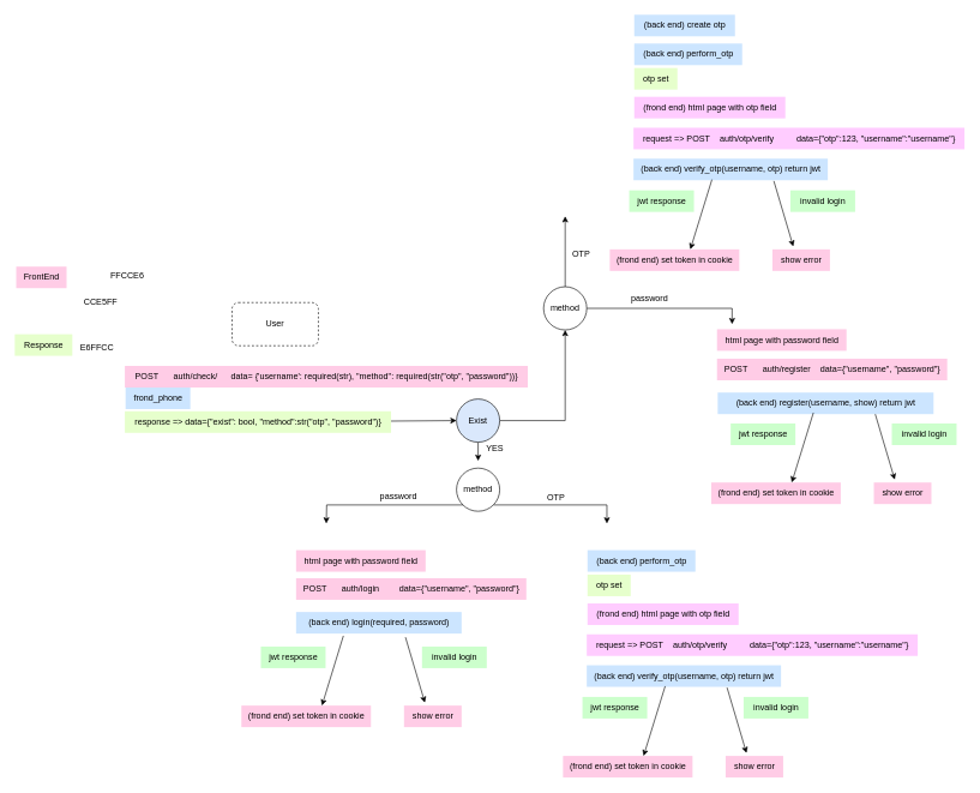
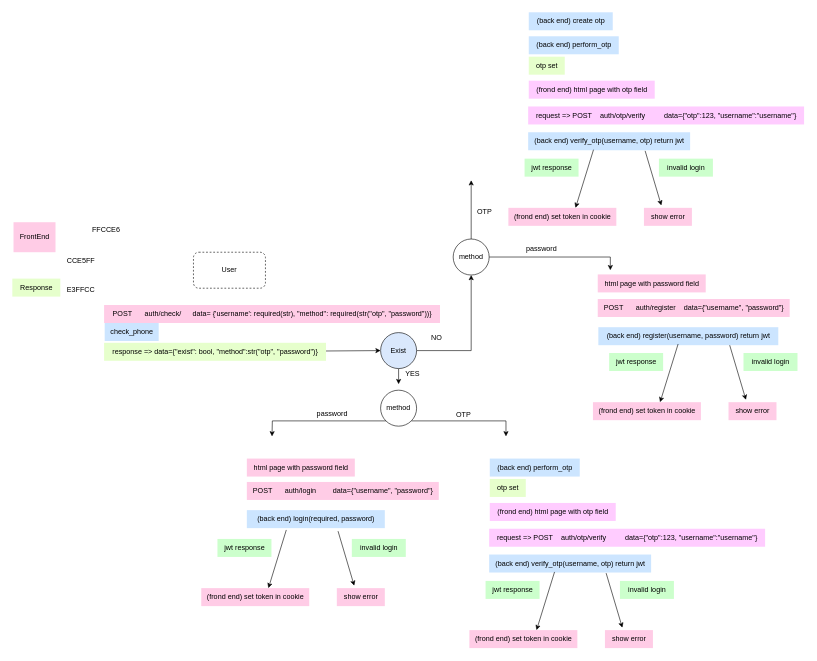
  <mxCell id="0" />
  <mxCell id="1" parent="0" />
  <mxCell id="2" value="User" style="rounded=1;whiteSpace=wrap;html=1;dashed=1;" vertex="1" parent="1"><mxGeometry x="322" y="420" width="120" height="60" as="geometry" /></mxCell>
  <mxCell id="3" style="edgeStyle=orthogonalEdgeStyle;rounded=0;orthogonalLoop=1;jettySize=auto;html=1;exitX=1;exitY=0.5;exitDx=0;exitDy=0;entryX=0.5;entryY=1;entryDx=0;entryDy=0;" edge="1" parent="1" source="5" target="24"><mxGeometry relative="1" as="geometry"><mxPoint x="947" y="470" as="targetPoint" /></mxGeometry></mxCell>
  <mxCell id="4" style="edgeStyle=orthogonalEdgeStyle;rounded=0;orthogonalLoop=1;jettySize=auto;html=1;" edge="1" parent="1" source="5"><mxGeometry relative="1" as="geometry"><mxPoint x="664" y="640" as="targetPoint" /></mxGeometry></mxCell>
  <mxCell id="5" value="Exist" style="ellipse;whiteSpace=wrap;html=1;fillColor=#dae8fc;" vertex="1" parent="1"><mxGeometry x="634" y="554" width="60" height="60" as="geometry" /></mxCell>
  <mxCell id="6" value="POST&lt;span style=&quot;white-space: pre;&quot;&gt;&#09;&lt;/span&gt;auth/check/ &lt;span style=&quot;white-space: pre;&quot;&gt;&#09;&lt;/span&gt;data= {'username': required(str), &quot;method&quot;: required(str(&quot;otp&quot;, &quot;password&quot;))}" style="text;html=1;align=center;verticalAlign=middle;resizable=0;points=[];autosize=1;strokeColor=none;fillColor=#FFCCE6;" vertex="1" parent="1"><mxGeometry x="173" y="508" width="560" height="30" as="geometry" /></mxCell>
  <mxCell id="7" value="(back end) perform_otp" style="text;html=1;align=center;verticalAlign=middle;resizable=0;points=[];autosize=1;strokeColor=none;fillColor=#CCE5FF;" vertex="1" parent="1"><mxGeometry x="816" y="764" width="150" height="30" as="geometry" /></mxCell>
  <mxCell id="8" value="html page with password field" style="text;html=1;align=center;verticalAlign=middle;resizable=0;points=[];autosize=1;strokeColor=none;fillColor=#FFCCE6;" vertex="1" parent="1"><mxGeometry x="411" y="764" width="180" height="30" as="geometry" /></mxCell>
  <mxCell id="9" value="(frond end) html page with otp field" style="text;html=1;align=center;verticalAlign=middle;resizable=0;points=[];autosize=1;strokeColor=none;fillColor=#FFCCFF;" vertex="1" parent="1"><mxGeometry x="816" y="838" width="210" height="30" as="geometry" /></mxCell>
  <mxCell id="10" value="POST &lt;span style=&quot;white-space: pre;&quot;&gt;&#09;&lt;/span&gt;auth/login&amp;nbsp;&lt;span style=&quot;white-space: pre;&quot;&gt;&#09;&lt;/span&gt;data={&quot;username&quot;, &quot;password&quot;}" style="text;html=1;align=center;verticalAlign=middle;resizable=0;points=[];autosize=1;strokeColor=none;fillColor=#FFCCE6;" vertex="1" parent="1"><mxGeometry x="411" y="803" width="320" height="30" as="geometry" /></mxCell>
  <mxCell id="11" value="request =&amp;gt; POST&lt;span style=&quot;white-space: pre;&quot;&gt;&#09;&lt;/span&gt;auth/otp/verify&amp;nbsp;&lt;span style=&quot;white-space: pre;&quot;&gt;&#09;&lt;/span&gt;data={&quot;otp&quot;:123, &quot;username&quot;:&quot;username&quot;}" style="text;html=1;align=center;verticalAlign=middle;resizable=0;points=[];autosize=1;strokeColor=none;fillColor=#FFCCFF;" vertex="1" parent="1"><mxGeometry x="815" y="881" width="460" height="30" as="geometry" /></mxCell>
- <mxCell id="12" value="FrontEnd" style="text;html=1;align=center;verticalAlign=middle;resizable=0;points=[];autosize=1;strokeColor=none;fillColor=#FFCCE6;" vertex="1" parent="1"><mxGeometry x="22" y="370" width="70" height="30" as="geometry" /></mxCell>
+ <mxCell id="12" value="FrontEnd" style="text;html=1;align=center;verticalAlign=middle;resizable=0;points=[];autosize=1;strokeColor=none;fillColor=#FFCCE6;" vertex="1" parent="1"><mxGeometry x="22" y="370" width="70" height="50" as="geometry" /></mxCell>
  <mxCell id="13" value="response =&amp;gt; data={&quot;exist&quot;: bool, &quot;method&quot;:str(&quot;otp&quot;, &quot;password&quot;)}" style="text;html=1;align=center;verticalAlign=middle;resizable=0;points=[];autosize=1;strokeColor=none;fillColor=#E6FFCC;" vertex="1" parent="1"><mxGeometry x="173" y="571" width="370" height="30" as="geometry" /></mxCell>
  <mxCell id="14" value="" style="endArrow=classic;html=1;rounded=0;entryX=0;entryY=0.5;entryDx=0;entryDy=0;" edge="1" parent="1" source="13" target="5"><mxGeometry width="50" height="50" relative="1" as="geometry"><mxPoint x="457" y="640" as="sourcePoint" /><mxPoint x="507" y="590" as="targetPoint" /></mxGeometry></mxCell>
+ <mxCell id="15" value="NO" style="text;html=1;align=center;verticalAlign=middle;resizable=0;points=[];autosize=1;strokeColor=none;fillColor=none;" vertex="1" parent="1"><mxGeometry x="707" y="548" width="40" height="30" as="geometry" /></mxCell>
  <mxCell id="16" value="YES" style="text;html=1;align=center;verticalAlign=middle;resizable=0;points=[];autosize=1;strokeColor=none;fillColor=none;" vertex="1" parent="1"><mxGeometry x="662" y="608" width="50" height="30" as="geometry" /></mxCell>
  <mxCell id="17" style="edgeStyle=orthogonalEdgeStyle;rounded=0;orthogonalLoop=1;jettySize=auto;html=1;exitX=1;exitY=1;exitDx=0;exitDy=0;" edge="1" parent="1" source="18"><mxGeometry relative="1" as="geometry"><mxPoint x="843" y="727" as="targetPoint" /><Array as="points"><mxPoint x="843" y="701" /></Array></mxGeometry></mxCell>
  <mxCell id="18" value="method" style="ellipse;whiteSpace=wrap;html=1;aspect=fixed;" vertex="1" parent="1"><mxGeometry x="634" y="650" width="60" height="60" as="geometry" /></mxCell>
  <mxCell id="19" style="edgeStyle=orthogonalEdgeStyle;rounded=0;orthogonalLoop=1;jettySize=auto;html=1;exitX=0;exitY=1;exitDx=0;exitDy=0;entryX=0.514;entryY=-0.1;entryDx=0;entryDy=0;entryPerimeter=0;" edge="1" parent="1" source="18"><mxGeometry relative="1" as="geometry"><mxPoint x="452.98" y="727" as="targetPoint" /></mxGeometry></mxCell>
  <mxCell id="20" value="OTP" style="text;html=1;align=center;verticalAlign=middle;resizable=0;points=[];autosize=1;strokeColor=none;fillColor=none;" vertex="1" parent="1"><mxGeometry x="747" y="677" width="50" height="30" as="geometry" /></mxCell>
  <mxCell id="21" value="password" style="text;html=1;align=center;verticalAlign=middle;resizable=0;points=[];autosize=1;strokeColor=none;fillColor=none;" vertex="1" parent="1"><mxGeometry x="518" y="674" width="70" height="30" as="geometry" /></mxCell>
  <mxCell id="22" style="edgeStyle=orthogonalEdgeStyle;rounded=0;orthogonalLoop=1;jettySize=auto;html=1;" edge="1" parent="1" source="24"><mxGeometry relative="1" as="geometry"><mxPoint x="1017" y="450" as="targetPoint" /><Array as="points"><mxPoint x="1017" y="428" /></Array></mxGeometry></mxCell>
  <mxCell id="23" style="edgeStyle=orthogonalEdgeStyle;rounded=0;orthogonalLoop=1;jettySize=auto;html=1;" edge="1" parent="1" source="24"><mxGeometry relative="1" as="geometry"><mxPoint x="785" y="300" as="targetPoint" /></mxGeometry></mxCell>
  <mxCell id="24" value="method" style="ellipse;whiteSpace=wrap;html=1;aspect=fixed;" vertex="1" parent="1"><mxGeometry x="755" y="398" width="60" height="60" as="geometry" /></mxCell>
  <mxCell id="25" value="OTP" style="text;html=1;align=center;verticalAlign=middle;resizable=0;points=[];autosize=1;strokeColor=none;fillColor=none;" vertex="1" parent="1"><mxGeometry x="782" y="338" width="50" height="30" as="geometry" /></mxCell>
  <mxCell id="26" value="password" style="text;html=1;align=center;verticalAlign=middle;resizable=0;points=[];autosize=1;strokeColor=none;fillColor=none;" vertex="1" parent="1"><mxGeometry x="867" y="400" width="70" height="30" as="geometry" /></mxCell>
  <mxCell id="27" value="(back end) login(required, password)" style="text;html=1;align=center;verticalAlign=middle;resizable=0;points=[];autosize=1;strokeColor=none;fillColor=#CCE5FF;" vertex="1" parent="1"><mxGeometry x="411" y="850" width="230" height="30" as="geometry" /></mxCell>
  <mxCell id="28" value="(frond end) set token in cookie" style="text;html=1;align=center;verticalAlign=middle;resizable=0;points=[];autosize=1;strokeColor=none;fillColor=#FFCCE6;" vertex="1" parent="1"><mxGeometry x="335" y="980" width="180" height="30" as="geometry" /></mxCell>
  <mxCell id="29" value="(back end) verify_otp(username, otp) return jwt" style="text;html=1;align=center;verticalAlign=middle;resizable=0;points=[];autosize=1;strokeColor=none;fillColor=#CCE5FF;" vertex="1" parent="1"><mxGeometry x="815" y="924" width="270" height="30" as="geometry" /></mxCell>
  <mxCell id="30" value="html page with password field" style="text;html=1;align=center;verticalAlign=middle;resizable=0;points=[];autosize=1;strokeColor=none;fillColor=#FFCCE6;" vertex="1" parent="1"><mxGeometry x="996" y="457" width="180" height="30" as="geometry" /></mxCell>
  <mxCell id="31" value="POST &lt;span style=&quot;white-space: pre;&quot;&gt;&#09;&lt;/span&gt;auth/register&lt;span style=&quot;white-space: pre;&quot;&gt;&#09;&lt;/span&gt;data={&quot;username&quot;, &quot;password&quot;}" style="text;html=1;align=center;verticalAlign=middle;resizable=0;points=[];autosize=1;strokeColor=none;fillColor=#FFCCE6;" vertex="1" parent="1"><mxGeometry x="996" y="498" width="320" height="30" as="geometry" /></mxCell>
- <mxCell id="32" value="(back end) register(username, show) return jwt" style="text;html=1;align=center;verticalAlign=middle;resizable=0;points=[];autosize=1;strokeColor=none;fillColor=#CCE5FF;" vertex="1" parent="1"><mxGeometry x="997" y="545" width="300" height="30" as="geometry" /></mxCell>
+ <mxCell id="32" value="(back end) register(username, password) return jwt" style="text;html=1;align=center;verticalAlign=middle;resizable=0;points=[];autosize=1;strokeColor=none;fillColor=#CCE5FF;" vertex="1" parent="1"><mxGeometry x="997" y="545" width="300" height="30" as="geometry" /></mxCell>
  <mxCell id="33" value="FFCCE6" style="text;html=1;align=center;verticalAlign=middle;resizable=0;points=[];autosize=1;strokeColor=none;fillColor=none;" vertex="1" parent="1"><mxGeometry x="141" y="368" width="70" height="30" as="geometry" /></mxCell>
- <mxCell id="34" value="CCE5FF" style="text;html=1;align=center;verticalAlign=middle;resizable=0;points=[];autosize=1;strokeColor=none;fillColor=none;" vertex="1" parent="1"><mxGeometry x="104" y="405" width="70" height="30" as="geometry" /></mxCell>
- <mxCell id="35" value="frond_phone" style="text;html=1;align=center;verticalAlign=middle;resizable=0;points=[];autosize=1;strokeColor=none;fillColor=#CCE5FF;" vertex="1" parent="1"><mxGeometry x="174" y="538" width="90" height="30" as="geometry" /></mxCell>
+ <mxCell id="34" value="CCE5FF" style="text;html=1;align=center;verticalAlign=middle;resizable=0;points=[];autosize=1;strokeColor=none;fillColor=none;" vertex="1" parent="1"><mxGeometry x="99" y="420" width="70" height="30" as="geometry" /></mxCell>
+ <mxCell id="35" value="check_phone" style="text;html=1;align=center;verticalAlign=middle;resizable=0;points=[];autosize=1;strokeColor=none;fillColor=#CCE5FF;" vertex="1" parent="1"><mxGeometry x="174" y="538" width="90" height="30" as="geometry" /></mxCell>
  <mxCell id="36" value="Response" style="text;html=1;align=center;verticalAlign=middle;resizable=0;points=[];autosize=1;strokeColor=none;fillColor=#E6FFCC;" vertex="1" parent="1"><mxGeometry x="20" y="464" width="80" height="30" as="geometry" /></mxCell>
- <mxCell id="37" value="E6FFCC" style="text;html=1;align=center;verticalAlign=middle;resizable=0;points=[];autosize=1;strokeColor=none;fillColor=none;" vertex="1" parent="1"><mxGeometry x="99" y="468" width="70" height="30" as="geometry" /></mxCell>
+ <mxCell id="37" value="E3FFCC" style="text;html=1;align=center;verticalAlign=middle;resizable=0;points=[];autosize=1;strokeColor=none;fillColor=none;" vertex="1" parent="1"><mxGeometry x="99" y="468" width="70" height="30" as="geometry" /></mxCell>
  <mxCell id="38" value="" style="endArrow=classic;html=1;rounded=0;exitX=0.286;exitY=1.1;exitDx=0;exitDy=0;exitPerimeter=0;entryX=0.622;entryY=0;entryDx=0;entryDy=0;entryPerimeter=0;" edge="1" parent="1" source="27" target="28"><mxGeometry width="50" height="50" relative="1" as="geometry"><mxPoint x="397" y="850" as="sourcePoint" /><mxPoint x="437" y="960" as="targetPoint" /></mxGeometry></mxCell>
  <mxCell id="39" value="" style="endArrow=classic;html=1;rounded=0;exitX=0.661;exitY=1.167;exitDx=0;exitDy=0;exitPerimeter=0;entryX=0.363;entryY=-0.133;entryDx=0;entryDy=0;entryPerimeter=0;" edge="1" parent="1" source="27" target="42"><mxGeometry width="50" height="50" relative="1" as="geometry"><mxPoint x="397" y="850" as="sourcePoint" /><mxPoint x="637" y="970" as="targetPoint" /></mxGeometry></mxCell>
  <mxCell id="40" value="jwt response" style="text;html=1;align=center;verticalAlign=middle;resizable=0;points=[];autosize=1;strokeColor=none;fillColor=#CCFFCC;" vertex="1" parent="1"><mxGeometry x="362" y="898" width="90" height="30" as="geometry" /></mxCell>
  <mxCell id="41" value="invalid login" style="text;html=1;align=center;verticalAlign=middle;resizable=0;points=[];autosize=1;strokeColor=none;fillColor=#CCFFCC;" vertex="1" parent="1"><mxGeometry x="586" y="898" width="90" height="30" as="geometry" /></mxCell>
  <mxCell id="42" value="show error" style="text;html=1;align=center;verticalAlign=middle;resizable=0;points=[];autosize=1;strokeColor=none;fillColor=#FFCCE6;" vertex="1" parent="1"><mxGeometry x="561" y="980" width="80" height="30" as="geometry" /></mxCell>
  <mxCell id="43" value="otp set" style="text;html=1;align=center;verticalAlign=middle;resizable=0;points=[];autosize=1;strokeColor=none;fillColor=#E6FFCC;" vertex="1" parent="1"><mxGeometry x="816" y="798" width="60" height="30" as="geometry" /></mxCell>
  <mxCell id="44" value="(frond end) set token in cookie" style="text;html=1;align=center;verticalAlign=middle;resizable=0;points=[];autosize=1;strokeColor=none;fillColor=#FFCCE6;" vertex="1" parent="1"><mxGeometry x="782" y="1050" width="180" height="30" as="geometry" /></mxCell>
  <mxCell id="45" value="" style="endArrow=classic;html=1;rounded=0;exitX=0.286;exitY=1.1;exitDx=0;exitDy=0;exitPerimeter=0;entryX=0.622;entryY=0;entryDx=0;entryDy=0;entryPerimeter=0;" edge="1" parent="1" target="44"><mxGeometry width="50" height="50" relative="1" as="geometry"><mxPoint x="924" y="953" as="sourcePoint" /><mxPoint x="884" y="1030" as="targetPoint" /></mxGeometry></mxCell>
  <mxCell id="46" value="" style="endArrow=classic;html=1;rounded=0;exitX=0.661;exitY=1.167;exitDx=0;exitDy=0;exitPerimeter=0;entryX=0.363;entryY=-0.133;entryDx=0;entryDy=0;entryPerimeter=0;" edge="1" parent="1" target="49"><mxGeometry width="50" height="50" relative="1" as="geometry"><mxPoint x="1010" y="955" as="sourcePoint" /><mxPoint x="1084" y="1040" as="targetPoint" /></mxGeometry></mxCell>
  <mxCell id="47" value="jwt response" style="text;html=1;align=center;verticalAlign=middle;resizable=0;points=[];autosize=1;strokeColor=none;fillColor=#CCFFCC;" vertex="1" parent="1"><mxGeometry x="809" y="968" width="90" height="30" as="geometry" /></mxCell>
  <mxCell id="48" value="invalid login" style="text;html=1;align=center;verticalAlign=middle;resizable=0;points=[];autosize=1;strokeColor=none;fillColor=#CCFFCC;" vertex="1" parent="1"><mxGeometry x="1033" y="968" width="90" height="30" as="geometry" /></mxCell>
  <mxCell id="49" value="show error" style="text;html=1;align=center;verticalAlign=middle;resizable=0;points=[];autosize=1;strokeColor=none;fillColor=#FFCCE6;" vertex="1" parent="1"><mxGeometry x="1008" y="1050" width="80" height="30" as="geometry" /></mxCell>
  <mxCell id="50" value="(frond end) set token in cookie" style="text;html=1;align=center;verticalAlign=middle;resizable=0;points=[];autosize=1;strokeColor=none;fillColor=#FFCCE6;" vertex="1" parent="1"><mxGeometry x="988" y="670" width="180" height="30" as="geometry" /></mxCell>
  <mxCell id="51" value="" style="endArrow=classic;html=1;rounded=0;exitX=0.286;exitY=1.1;exitDx=0;exitDy=0;exitPerimeter=0;entryX=0.622;entryY=0;entryDx=0;entryDy=0;entryPerimeter=0;" edge="1" parent="1" target="50"><mxGeometry width="50" height="50" relative="1" as="geometry"><mxPoint x="1130" y="573" as="sourcePoint" /><mxPoint x="1090" y="650" as="targetPoint" /></mxGeometry></mxCell>
  <mxCell id="52" value="" style="endArrow=classic;html=1;rounded=0;exitX=0.661;exitY=1.167;exitDx=0;exitDy=0;exitPerimeter=0;entryX=0.363;entryY=-0.133;entryDx=0;entryDy=0;entryPerimeter=0;" edge="1" parent="1" target="55"><mxGeometry width="50" height="50" relative="1" as="geometry"><mxPoint x="1216" y="575" as="sourcePoint" /><mxPoint x="1290" y="660" as="targetPoint" /></mxGeometry></mxCell>
  <mxCell id="53" value="jwt response" style="text;html=1;align=center;verticalAlign=middle;resizable=0;points=[];autosize=1;strokeColor=none;fillColor=#CCFFCC;" vertex="1" parent="1"><mxGeometry x="1015" y="588" width="90" height="30" as="geometry" /></mxCell>
  <mxCell id="54" value="invalid login" style="text;html=1;align=center;verticalAlign=middle;resizable=0;points=[];autosize=1;strokeColor=none;fillColor=#CCFFCC;" vertex="1" parent="1"><mxGeometry x="1239" y="588" width="90" height="30" as="geometry" /></mxCell>
  <mxCell id="55" value="show error" style="text;html=1;align=center;verticalAlign=middle;resizable=0;points=[];autosize=1;strokeColor=none;fillColor=#FFCCE6;" vertex="1" parent="1"><mxGeometry x="1214" y="670" width="80" height="30" as="geometry" /></mxCell>
  <mxCell id="56" value="(back end) perform_otp" style="text;html=1;align=center;verticalAlign=middle;resizable=0;points=[];autosize=1;strokeColor=none;fillColor=#CCE5FF;" vertex="1" parent="1"><mxGeometry x="881" y="60" width="150" height="30" as="geometry" /></mxCell>
  <mxCell id="57" value="(frond end) html page with otp field" style="text;html=1;align=center;verticalAlign=middle;resizable=0;points=[];autosize=1;strokeColor=none;fillColor=#FFCCFF;" vertex="1" parent="1"><mxGeometry x="881" y="134" width="210" height="30" as="geometry" /></mxCell>
  <mxCell id="58" value="request =&amp;gt; POST&lt;span style=&quot;white-space: pre;&quot;&gt;&#09;&lt;/span&gt;auth/otp/verify&amp;nbsp;&lt;span style=&quot;white-space: pre;&quot;&gt;&#09;&lt;/span&gt;data={&quot;otp&quot;:123, &quot;username&quot;:&quot;username&quot;}" style="text;html=1;align=center;verticalAlign=middle;resizable=0;points=[];autosize=1;strokeColor=none;fillColor=#FFCCFF;" vertex="1" parent="1"><mxGeometry x="880" y="177" width="460" height="30" as="geometry" /></mxCell>
  <mxCell id="59" value="(back end) verify_otp(username, otp) return jwt" style="text;html=1;align=center;verticalAlign=middle;resizable=0;points=[];autosize=1;strokeColor=none;fillColor=#CCE5FF;" vertex="1" parent="1"><mxGeometry x="880" y="220" width="270" height="30" as="geometry" /></mxCell>
  <mxCell id="60" value="otp set" style="text;html=1;align=center;verticalAlign=middle;resizable=0;points=[];autosize=1;strokeColor=none;fillColor=#E6FFCC;" vertex="1" parent="1"><mxGeometry x="881" y="94" width="60" height="30" as="geometry" /></mxCell>
  <mxCell id="61" value="(frond end) set token in cookie" style="text;html=1;align=center;verticalAlign=middle;resizable=0;points=[];autosize=1;strokeColor=none;fillColor=#FFCCE6;" vertex="1" parent="1"><mxGeometry x="847" y="346" width="180" height="30" as="geometry" /></mxCell>
  <mxCell id="62" value="" style="endArrow=classic;html=1;rounded=0;exitX=0.286;exitY=1.1;exitDx=0;exitDy=0;exitPerimeter=0;entryX=0.622;entryY=0;entryDx=0;entryDy=0;entryPerimeter=0;" edge="1" parent="1" target="61"><mxGeometry width="50" height="50" relative="1" as="geometry"><mxPoint x="989" y="249" as="sourcePoint" /><mxPoint x="949" y="326" as="targetPoint" /></mxGeometry></mxCell>
  <mxCell id="63" value="" style="endArrow=classic;html=1;rounded=0;exitX=0.661;exitY=1.167;exitDx=0;exitDy=0;exitPerimeter=0;entryX=0.363;entryY=-0.133;entryDx=0;entryDy=0;entryPerimeter=0;" edge="1" parent="1" target="66"><mxGeometry width="50" height="50" relative="1" as="geometry"><mxPoint x="1075" y="251" as="sourcePoint" /><mxPoint x="1149" y="336" as="targetPoint" /></mxGeometry></mxCell>
  <mxCell id="64" value="jwt response" style="text;html=1;align=center;verticalAlign=middle;resizable=0;points=[];autosize=1;strokeColor=none;fillColor=#CCFFCC;" vertex="1" parent="1"><mxGeometry x="874" y="264" width="90" height="30" as="geometry" /></mxCell>
  <mxCell id="65" value="invalid login" style="text;html=1;align=center;verticalAlign=middle;resizable=0;points=[];autosize=1;strokeColor=none;fillColor=#CCFFCC;" vertex="1" parent="1"><mxGeometry x="1098" y="264" width="90" height="30" as="geometry" /></mxCell>
  <mxCell id="66" value="show error" style="text;html=1;align=center;verticalAlign=middle;resizable=0;points=[];autosize=1;strokeColor=none;fillColor=#FFCCE6;" vertex="1" parent="1"><mxGeometry x="1073" y="346" width="80" height="30" as="geometry" /></mxCell>
  <mxCell id="67" value="(back end) create otp" style="text;html=1;align=center;verticalAlign=middle;resizable=0;points=[];autosize=1;strokeColor=none;fillColor=#CCE5FF;" vertex="1" parent="1"><mxGeometry x="881" y="20" width="140" height="30" as="geometry" /></mxCell>
